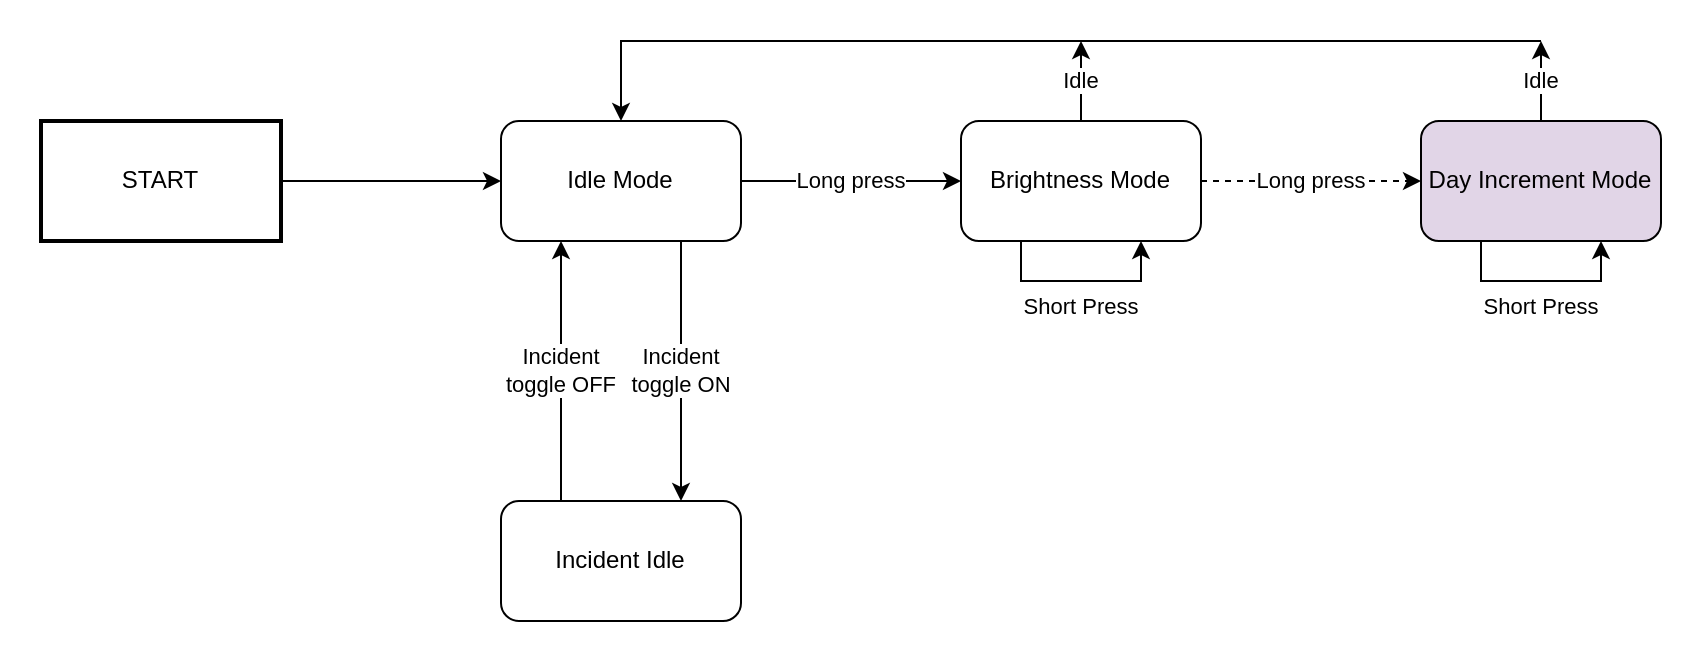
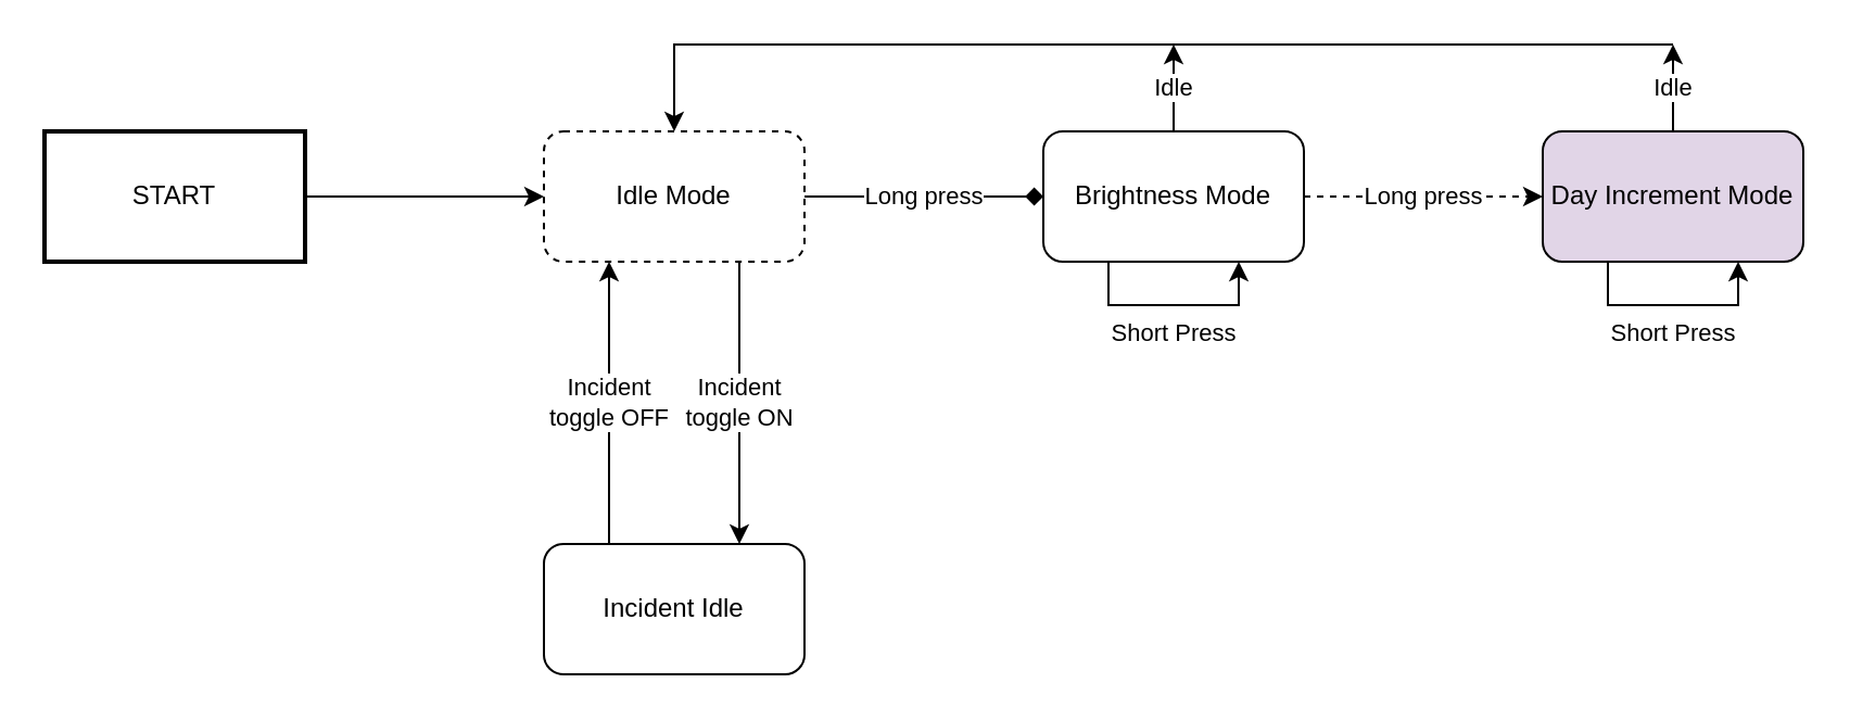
  <mxCell id="0" />
  <mxCell id="1" parent="0" />
  <mxCell id="2" value="&lt;div&gt;Incident&lt;/div&gt;&lt;div&gt;toggle ON&lt;br&gt;&lt;/div&gt;" style="edgeStyle=orthogonalEdgeStyle;rounded=0;orthogonalLoop=1;jettySize=auto;html=1;exitX=0.75;exitY=1;exitDx=0;exitDy=0;entryX=0.75;entryY=0;entryDx=0;entryDy=0;" edge="1" parent="1" source="4" target="6"><mxGeometry relative="1" as="geometry" /></mxCell>
- <mxCell id="3" value="Long press" style="edgeStyle=orthogonalEdgeStyle;rounded=0;orthogonalLoop=1;jettySize=auto;html=1;exitX=1;exitY=0.5;exitDx=0;exitDy=0;entryX=0;entryY=0.5;entryDx=0;entryDy=0;" edge="1" parent="1" source="4" target="9"><mxGeometry relative="1" as="geometry" /></mxCell>
- <mxCell id="4" value="Idle Mode" style="rounded=1;whiteSpace=wrap;html=1;" vertex="1" parent="1"><mxGeometry x="250" y="60" width="120" height="60" as="geometry" /></mxCell>
+ <mxCell id="3" value="Long press" style="edgeStyle=orthogonalEdgeStyle;rounded=0;orthogonalLoop=1;jettySize=auto;html=1;exitX=1;exitY=0.5;exitDx=0;exitDy=0;entryX=0;entryY=0.5;entryDx=0;entryDy=0;endArrow=diamond;" edge="1" parent="1" source="4" target="9"><mxGeometry relative="1" as="geometry" /></mxCell>
+ <mxCell id="4" value="Idle Mode" style="rounded=1;whiteSpace=wrap;html=1;dashed=1;" vertex="1" parent="1"><mxGeometry x="250" y="60" width="120" height="60" as="geometry" /></mxCell>
  <mxCell id="5" value="&lt;div&gt;Incident&lt;/div&gt;&lt;div&gt;toggle OFF&lt;br&gt;&lt;/div&gt;" style="edgeStyle=orthogonalEdgeStyle;rounded=0;orthogonalLoop=1;jettySize=auto;html=1;exitX=0.25;exitY=0;exitDx=0;exitDy=0;entryX=0.25;entryY=1;entryDx=0;entryDy=0;" edge="1" parent="1" source="6" target="4"><mxGeometry relative="1" as="geometry" /></mxCell>
  <mxCell id="6" value="Incident Idle" style="rounded=1;whiteSpace=wrap;html=1;" vertex="1" parent="1"><mxGeometry x="250" y="250" width="120" height="60" as="geometry" /></mxCell>
  <mxCell id="7" value="Long press" style="edgeStyle=orthogonalEdgeStyle;rounded=0;orthogonalLoop=1;jettySize=auto;html=1;exitX=1;exitY=0.5;exitDx=0;exitDy=0;entryX=0;entryY=0.5;entryDx=0;entryDy=0;dashed=1;" edge="1" parent="1" source="9" target="12"><mxGeometry relative="1" as="geometry" /></mxCell>
  <mxCell id="8" value="Idle" style="edgeStyle=orthogonalEdgeStyle;rounded=0;orthogonalLoop=1;jettySize=auto;html=1;exitX=0.5;exitY=0;exitDx=0;exitDy=0;" edge="1" parent="1" source="9"><mxGeometry relative="1" as="geometry"><mxPoint x="540" y="20" as="targetPoint" /></mxGeometry></mxCell>
  <mxCell id="9" value="Brightness Mode" style="rounded=1;whiteSpace=wrap;html=1;" vertex="1" parent="1"><mxGeometry x="480" y="60" width="120" height="60" as="geometry" /></mxCell>
  <mxCell id="10" style="edgeStyle=orthogonalEdgeStyle;rounded=0;orthogonalLoop=1;jettySize=auto;html=1;entryX=0.5;entryY=0;entryDx=0;entryDy=0;" edge="1" parent="1" target="4"><mxGeometry relative="1" as="geometry"><mxPoint x="770" y="20" as="sourcePoint" /><Array as="points"><mxPoint x="770" y="20" /><mxPoint x="310" y="20" /></Array></mxGeometry></mxCell>
  <mxCell id="11" value="Idle" style="edgeStyle=orthogonalEdgeStyle;rounded=0;orthogonalLoop=1;jettySize=auto;html=1;exitX=0.5;exitY=0;exitDx=0;exitDy=0;" edge="1" parent="1" source="12"><mxGeometry relative="1" as="geometry"><mxPoint x="770" y="20" as="targetPoint" /></mxGeometry></mxCell>
  <mxCell id="12" value="Day Increment Mode" style="rounded=1;whiteSpace=wrap;html=1;fillColor=#e1d5e7;" vertex="1" parent="1"><mxGeometry x="710" y="60" width="120" height="60" as="geometry" /></mxCell>
  <mxCell id="13" value="Short Press" style="edgeStyle=orthogonalEdgeStyle;rounded=0;orthogonalLoop=1;jettySize=auto;html=1;exitX=0.25;exitY=1;exitDx=0;exitDy=0;entryX=0.75;entryY=1;entryDx=0;entryDy=0;verticalAlign=top;" edge="1" parent="1" source="9" target="9"><mxGeometry relative="1" as="geometry" /></mxCell>
  <mxCell id="14" value="Short Press" style="edgeStyle=orthogonalEdgeStyle;rounded=0;orthogonalLoop=1;jettySize=auto;html=1;exitX=0.25;exitY=1;exitDx=0;exitDy=0;entryX=0.75;entryY=1;entryDx=0;entryDy=0;verticalAlign=top;" edge="1" parent="1" source="12" target="12"><mxGeometry relative="1" as="geometry" /></mxCell>
  <mxCell id="15" style="edgeStyle=orthogonalEdgeStyle;rounded=0;orthogonalLoop=1;jettySize=auto;html=1;exitX=1;exitY=0.5;exitDx=0;exitDy=0;entryX=0;entryY=0.5;entryDx=0;entryDy=0;" edge="1" parent="1" source="16" target="4"><mxGeometry relative="1" as="geometry" /></mxCell>
  <mxCell id="16" value="START" style="rounded=0;whiteSpace=wrap;html=1;strokeWidth=2;" vertex="1" parent="1"><mxGeometry x="20" y="60" width="120" height="60" as="geometry" /></mxCell>
